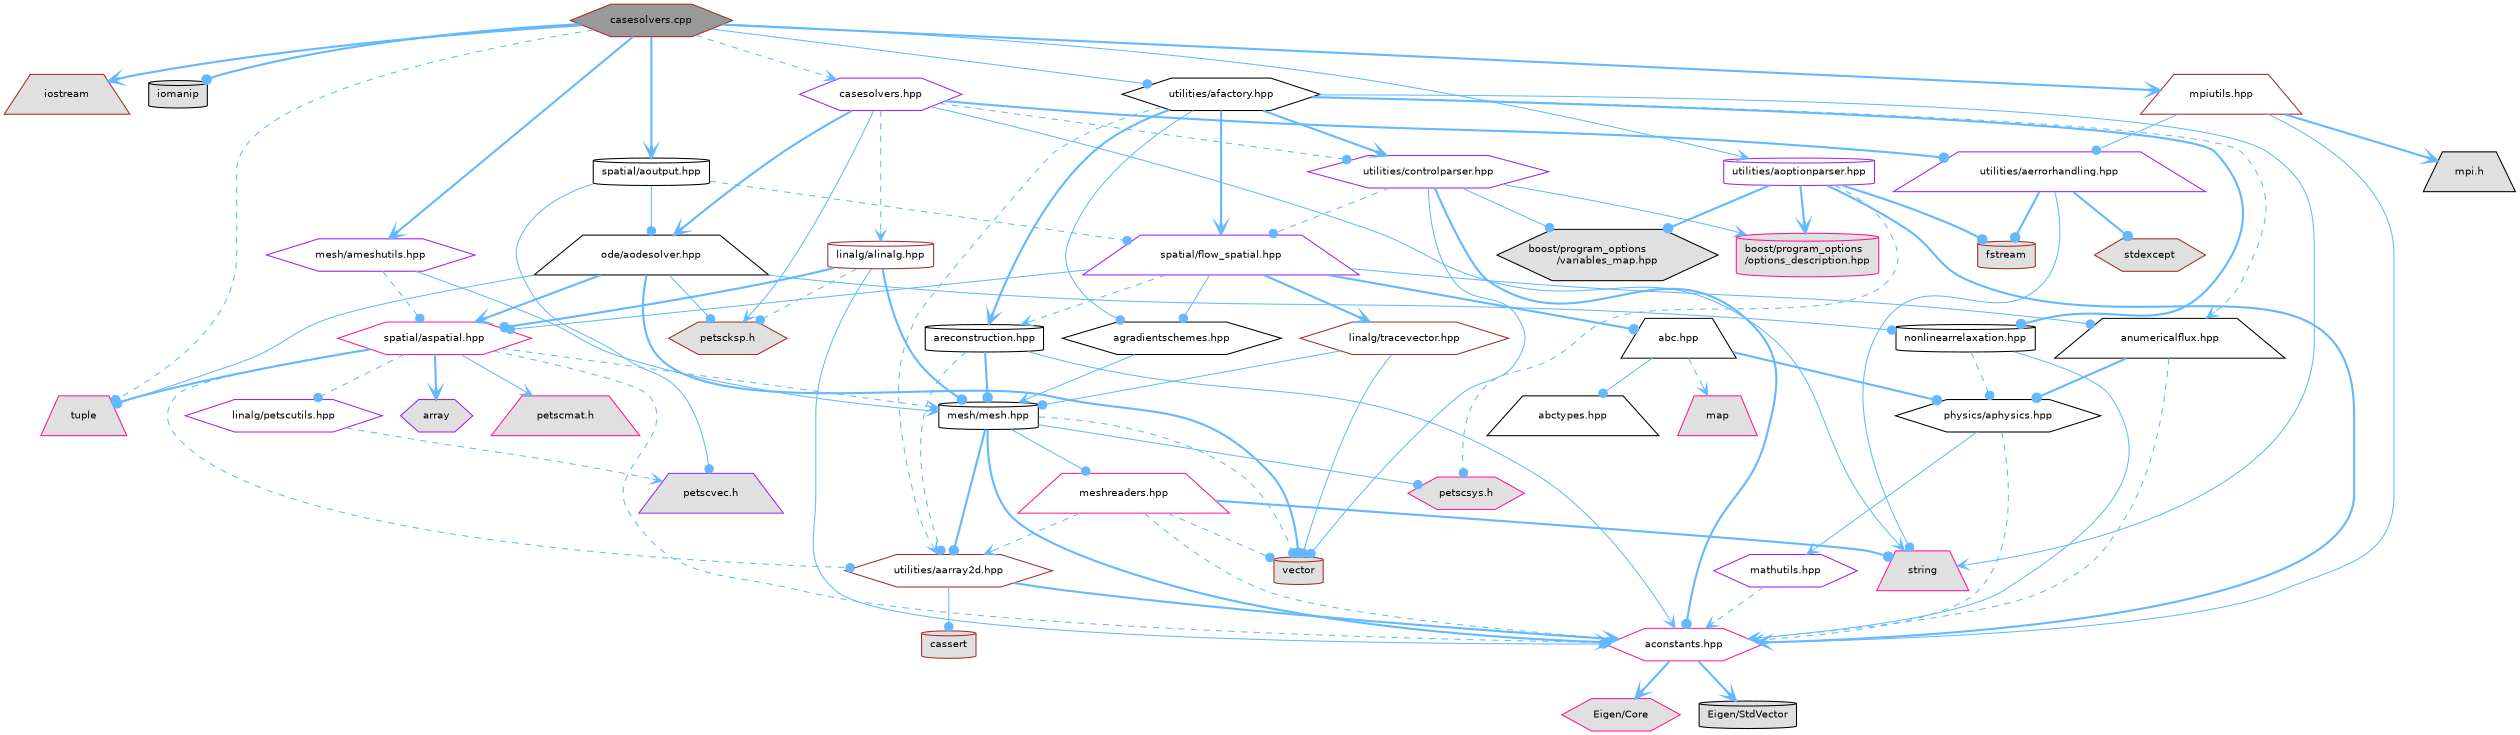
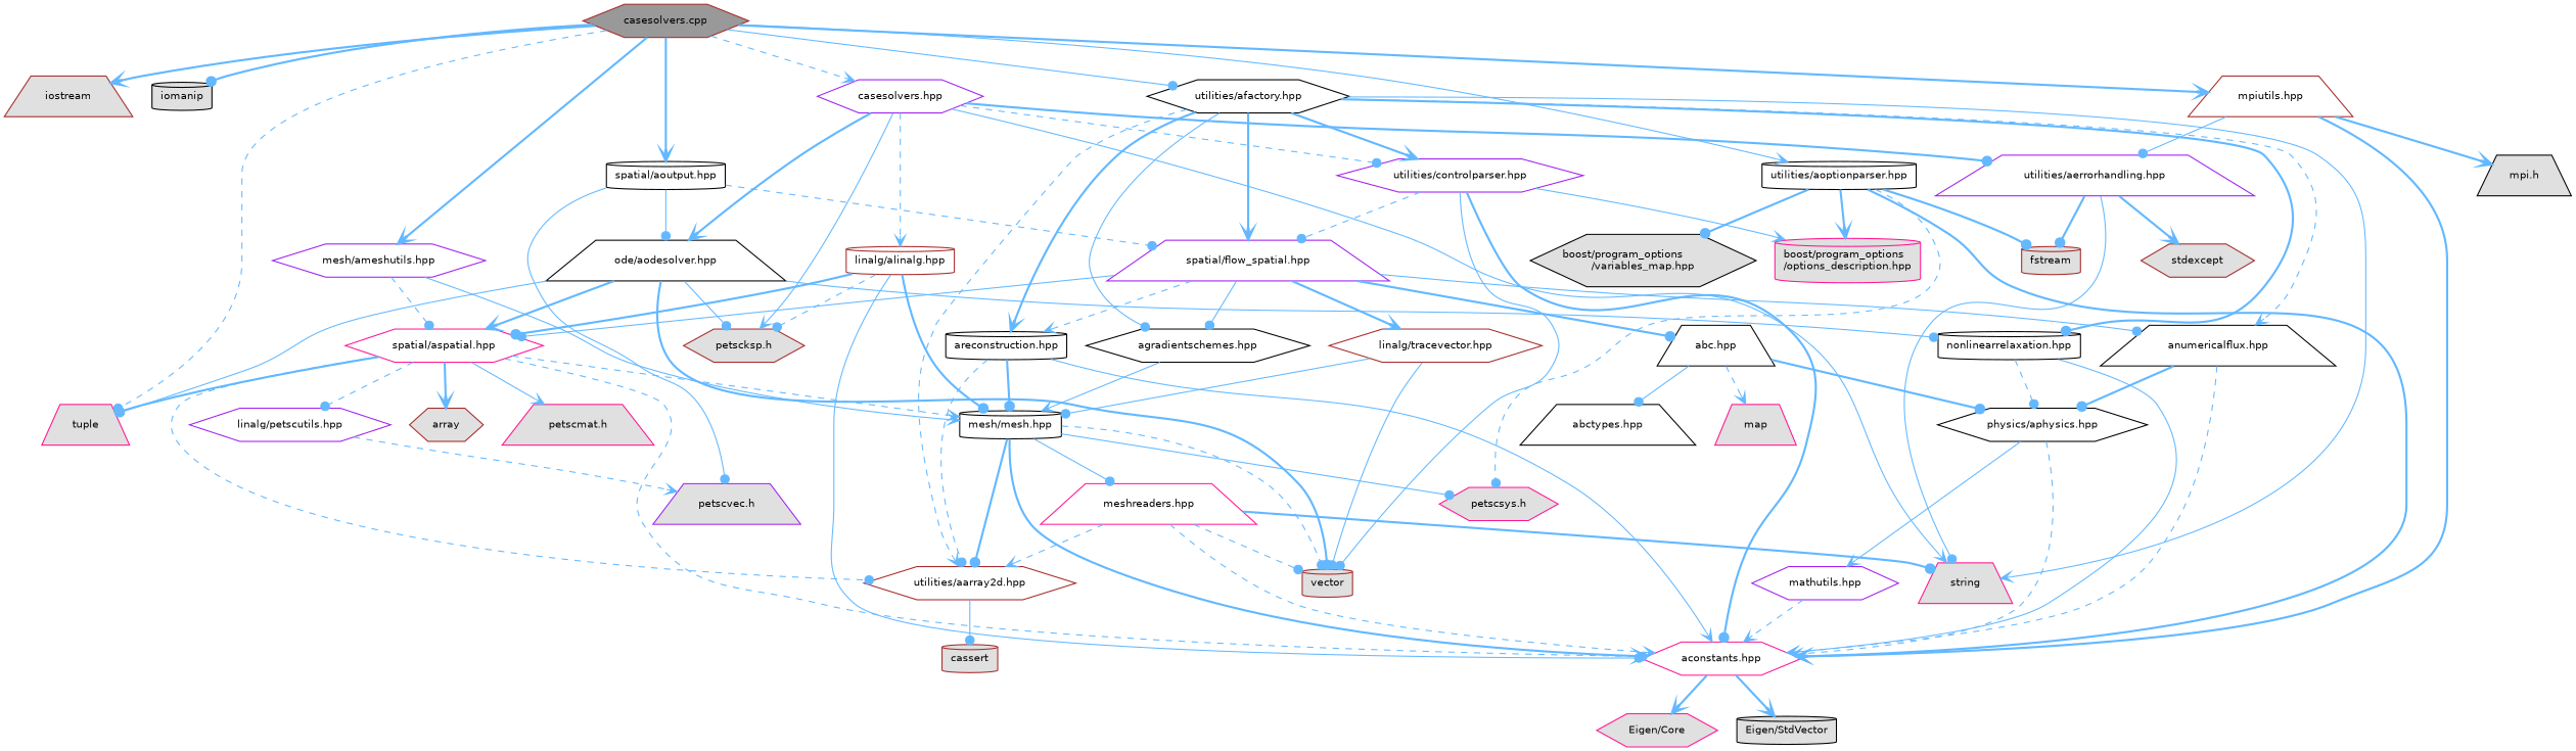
  digraph {
    node [color=black fillcolor=white fontname=Helvetica fontsize=10 shape=hexagon style=filled]
    edge [arrowhead=dot color=steelblue1 fontname=Helvetica fontsize=10 labelfontname=Helvetica labelfontsize=10 style=bold]
    n1 [color=brown fillcolor=grey60 fontcolor=black height=0.2 label="casesolvers.cpp" width=0.4]
    n2 [color=brown fillcolor="#E0E0E0" height=0.2 label=iostream shape=trapezium width=0.4]
    n3 [fillcolor="#E0E0E0" height=0.2 label=iomanip shape=cylinder width=0.4]
    n4 [color=deeppink fillcolor="#E0E0E0" height=0.2 label=tuple shape=trapezium width=0.4]
    n5 [color=purple height=0.2 label="casesolvers.hpp" width=0.4]
    n6 [height=0.2 label="utilities/afactory.hpp" width=0.4]
-   n7 [color=purple height=0.2 label="utilities/aoptionparser.hpp" shape=cylinder width=0.4]
+   n7 [height=0.2 label="utilities/aoptionparser.hpp" shape=cylinder width=0.4]
    n8 [height=0.2 label="spatial/aoutput.hpp" shape=cylinder width=0.4]
    n9 [color=purple height=0.2 label="mesh/ameshutils.hpp" width=0.4]
    n10 [color=brown height=0.2 label="mpiutils.hpp" shape=trapezium width=0.4]
    n11 [color=deeppink fillcolor="#E0E0E0" height=0.2 label=string shape=trapezium width=0.4]
    n12 [color=brown fillcolor="#E0E0E0" height=0.2 label="petscksp.h" width=0.4]
    n13 [color=brown height=0.2 label="linalg/alinalg.hpp" shape=cylinder width=0.4]
    n14 [height=0.2 label="ode/aodesolver.hpp" shape=trapezium width=0.4]
    n15 [color=purple height=0.2 label="utilities/controlparser.hpp" width=0.4]
    n16 [color=purple height=0.2 label="utilities/aerrorhandling.hpp" shape=trapezium width=0.4]
    n17 [color=brown height=0.2 label="utilities/aarray2d.hpp" width=0.4]
    n18 [height=0.2 label="nonlinearrelaxation.hpp" shape=cylinder width=0.4]
    n19 [color=purple height=0.2 label="spatial/flow_spatial.hpp" shape=trapezium width=0.4]
    n20 [height=0.2 label="anumericalflux.hpp" shape=trapezium width=0.4]
    n21 [height=0.2 label="agradientschemes.hpp" width=0.4]
    n22 [height=0.2 label="areconstruction.hpp" shape=cylinder width=0.4]
    n23 [color=deeppink height=0.2 label="aconstants.hpp" width=0.4]
    n24 [color=deeppink fillcolor="#E0E0E0" height=0.2 label="petscsys.h" width=0.4]
    n25 [color=deeppink fillcolor="#E0E0E0" height=0.2 label="boost/program_options\l/options_description.hpp" shape=cylinder width=0.4]
    n26 [fillcolor="#E0E0E0" height=0.2 label="boost/program_options\l/variables_map.hpp" width=0.4]
    n27 [color=brown fillcolor="#E0E0E0" height=0.2 label=fstream shape=cylinder width=0.4]
    n28 [color=purple fillcolor="#E0E0E0" height=0.2 label="petscvec.h" shape=trapezium width=0.4]
    n29 [height=0.2 label="mesh/mesh.hpp" shape=cylinder width=0.4]
    n30 [color=deeppink height=0.2 label="spatial/aspatial.hpp" width=0.4]
    n31 [fillcolor="#E0E0E0" height=0.2 label="mpi.h" shape=trapezium width=0.4]
    n32 [color=brown fillcolor="#E0E0E0" height=0.2 label=vector shape=cylinder width=0.4]
    n33 [color=brown fillcolor="#E0E0E0" height=0.2 label=stdexcept width=0.4]
    n34 [color=deeppink fillcolor="#E0E0E0" height=0.2 label="Eigen/Core" width=0.4]
    n35 [fillcolor="#E0E0E0" height=0.2 label="Eigen/StdVector" shape=cylinder width=0.4]
    n36 [color=deeppink height=0.2 label="meshreaders.hpp" shape=trapezium width=0.4]
-   n37 [color=purple fillcolor="#E0E0E0" height=0.2 label=array width=0.4]
+   n37 [color=brown fillcolor="#E0E0E0" height=0.2 label=array width=0.4]
    n38 [color=deeppink fillcolor="#E0E0E0" height=0.2 label="petscmat.h" shape=trapezium width=0.4]
    n39 [color=purple height=0.2 label="linalg/petscutils.hpp" width=0.4]
    n40 [color=brown fillcolor="#E0E0E0" height=0.2 label=cassert shape=cylinder width=0.4]
    n41 [height=0.2 label="physics/aphysics.hpp" width=0.4]
    n42 [color=purple height=0.2 label="mathutils.hpp" width=0.4]
    n43 [height=0.2 label="abc.hpp" shape=trapezium width=0.4]
    n44 [color=brown height=0.2 label="linalg/tracevector.hpp" width=0.4]
    n45 [color=deeppink fillcolor="#E0E0E0" height=0.2 label=map shape=trapezium width=0.4]
    n46 [height=0.2 label="abctypes.hpp" shape=trapezium width=0.4]
    n1 -> n2 [arrowhead=vee]
    n1 -> n3
    n1 -> n4 [style=dashed]
    n1 -> n5 [arrowhead=vee style=dashed]
    n1 -> n6 [style=solid]
    n1 -> n7 [arrowhead=vee style=solid]
    n1 -> n8 [arrowhead=vee]
    n1 -> n9 [arrowhead=vee]
    n1 -> n10 [arrowhead=vee]
    n5 -> n11 [arrowhead=vee style=solid]
    n5 -> n12 [arrowhead=vee style=solid]
    n5 -> n13 [arrowhead=vee style=dashed]
    n5 -> n14 [arrowhead=vee]
    n5 -> n15 [style=dashed]
    n5 -> n16
    n6 -> n11 [arrowhead=vee style=solid]
    n6 -> n15 [arrowhead=vee]
    n6 -> n17 [arrowhead=vee style=dashed]
    n6 -> n18
    n6 -> n19 [arrowhead=vee]
    n6 -> n20 [arrowhead=vee style=dashed]
    n6 -> n21 [style=solid]
    n6 -> n22 [arrowhead=vee]
    n7 -> n23 [arrowhead=vee]
    n7 -> n24 [style=dashed]
    n7 -> n25 [arrowhead=vee]
    n7 -> n26
    n7 -> n27
    n8 -> n14 [style=solid]
    n8 -> n19 [style=dashed]
    n8 -> n28 [style=solid]
    n9 -> n29 [arrowhead=vee style=solid]
    n9 -> n30 [style=dashed]
    n10 -> n16 [style=solid]
-   n10 -> n23 [arrowhead=vee style=solid]
+   n10 -> n23 [arrowhead=vee]
    n10 -> n31 [arrowhead=vee]
    n13 -> n12 [style=dashed]
    n13 -> n23 [style=solid]
    n13 -> n29
    n13 -> n30
    n14 -> n4 [style=solid]
    n14 -> n12 [style=solid]
    n14 -> n18 [style=solid]
    n14 -> n30 [arrowhead=vee]
    n14 -> n32
    n15 -> n19 [style=dashed]
    n15 -> n23
    n15 -> n25 [arrowhead=vee style=solid]
-   n15 -> n26 [style=solid]
    n15 -> n32 [style=solid]
    n16 -> n11 [style=solid]
    n16 -> n27
-   n16 -> n33
-   n17 -> n23 [arrowhead=vee]
+   n16 -> n33 [arrowhead=vee]
    n17 -> n40 [style=solid]
    n18 -> n23 [arrowhead=vee style=solid]
    n18 -> n41 [style=dashed]
    n19 -> n20 [style=solid]
    n19 -> n21 [style=solid]
    n19 -> n22 [arrowhead=vee style=dashed]
    n19 -> n30 [style=solid]
    n19 -> n43
    n19 -> n44 [arrowhead=vee]
    n20 -> n23 [arrowhead=vee style=dashed]
    n20 -> n41
    n21 -> n29 [arrowhead=vee style=solid]
    n22 -> n17 [style=dashed]
    n22 -> n23 [arrowhead=vee style=solid]
    n22 -> n29
    n23 -> n34 [arrowhead=vee]
    n23 -> n35 [arrowhead=vee]
    n29 -> n17
    n29 -> n23 [arrowhead=vee]
    n29 -> n24 [style=solid]
    n29 -> n32 [style=dashed]
    n29 -> n36 [style=solid]
    n30 -> n4
    n30 -> n17 [style=dashed]
    n30 -> n23 [style=dashed]
    n30 -> n29 [arrowhead=vee style=dashed]
    n30 -> n37 [arrowhead=vee]
    n30 -> n38 [arrowhead=vee style=solid]
    n30 -> n39 [style=dashed]
    n36 -> n11
    n36 -> n17 [arrowhead=vee style=dashed]
    n36 -> n23 [arrowhead=vee style=dashed]
    n36 -> n32 [style=dashed]
    n39 -> n28 [arrowhead=vee style=dashed]
    n41 -> n23 [arrowhead=vee style=dashed]
    n41 -> n42 [arrowhead=vee style=solid]
    n42 -> n23 [arrowhead=vee style=dashed]
    n43 -> n41
    n43 -> n45 [arrowhead=vee style=dashed]
    n43 -> n46 [style=solid]
    n44 -> n29 [style=solid]
    n44 -> n32 [style=solid]
  }
